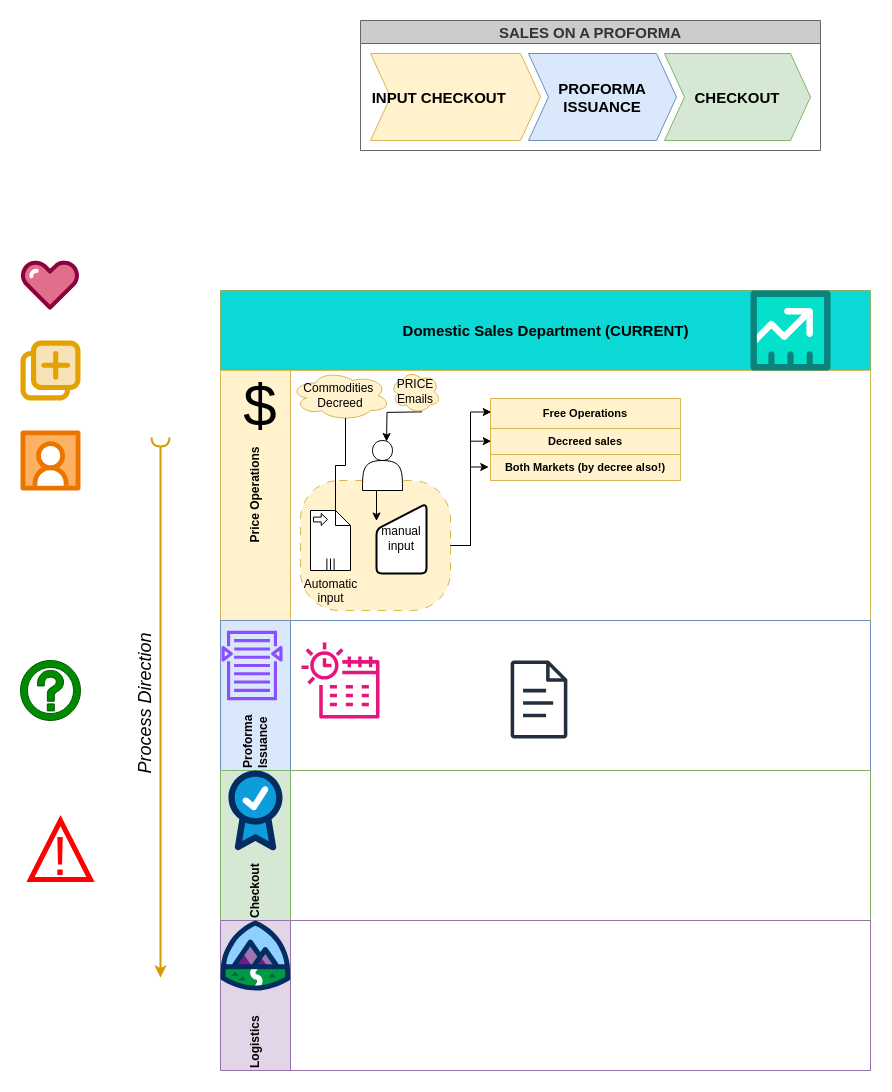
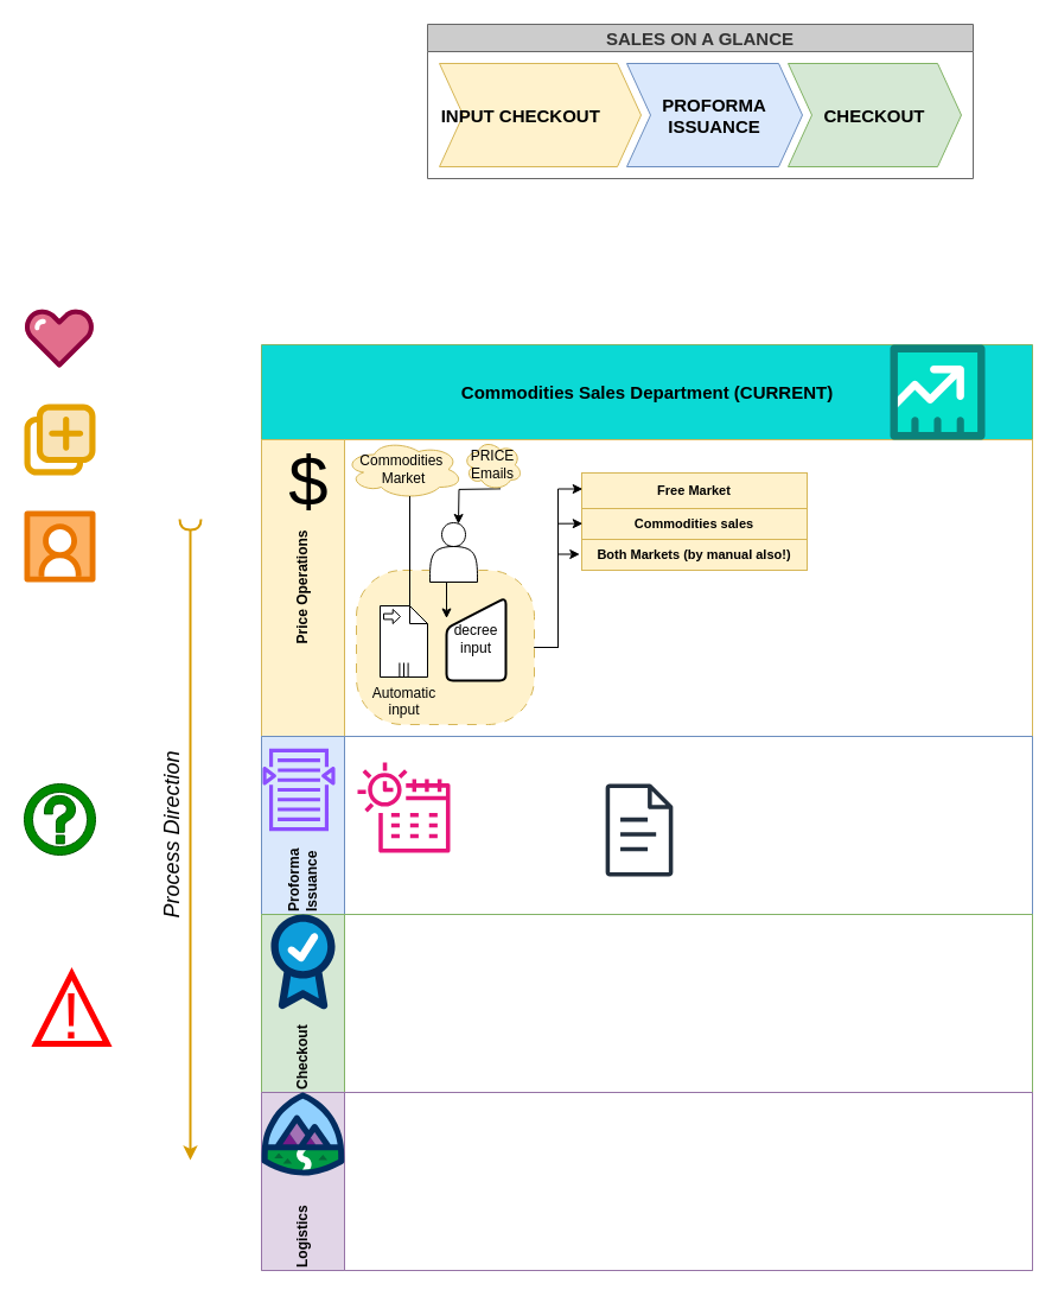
  <mxCell id="0" />
  <mxCell id="1" parent="0" />
- <mxCell id="2" value="Domestic Sales Department (CURRENT)" style="swimlane;html=1;childLayout=stackLayout;horizontal=1;startSize=80;horizontalStack=0;rounded=0;shadow=0;labelBackgroundColor=none;strokeWidth=1;fontFamily=Helvetica;fontSize=15;align=center;fillColor=#0BD9D5;strokeColor=#82b366;" parent="1" vertex="1"><mxGeometry x="220" y="290" width="650" height="780" as="geometry" /></mxCell>
+ <mxCell id="2" value="Commodities Sales Department (CURRENT)" style="swimlane;html=1;childLayout=stackLayout;horizontal=1;startSize=80;horizontalStack=0;rounded=0;shadow=0;labelBackgroundColor=none;strokeWidth=1;fontFamily=Helvetica;fontSize=15;align=center;fillColor=#0BD9D5;strokeColor=#82b366;" parent="1" vertex="1"><mxGeometry x="220" y="290" width="650" height="780" as="geometry" /></mxCell>
  <mxCell id="3" value="Price Operations" style="swimlane;html=1;startSize=70;horizontal=0;fillColor=#fff2cc;strokeColor=#d6b656;swimlaneFillColor=none;glass=0;rounded=0;shadow=0;" parent="2" vertex="1"><mxGeometry y="80" width="650" height="250" as="geometry" /></mxCell>
  <mxCell id="4" value="" style="rounded=1;whiteSpace=wrap;html=1;dashed=1;dashPattern=8 8;fillColor=#fff2cc;strokeColor=#d6b656;arcSize=30;" vertex="1" parent="3"><mxGeometry x="80" y="110" width="150" height="130" as="geometry" /></mxCell>
- <mxCell id="5" value="Commodities&amp;nbsp;&lt;div&gt;Decreed&lt;/div&gt;" style="ellipse;shape=cloud;whiteSpace=wrap;html=1;align=center;fillColor=#fff2cc;strokeColor=#d6b656;" vertex="1" parent="3"><mxGeometry x="70" width="100" height="50" as="geometry" /></mxCell>
+ <mxCell id="5" value="Commodities&amp;nbsp;&lt;div&gt;Market&lt;/div&gt;" style="ellipse;shape=cloud;whiteSpace=wrap;html=1;align=center;fillColor=#fff2cc;strokeColor=#d6b656;" vertex="1" parent="3"><mxGeometry x="70" width="100" height="50" as="geometry" /></mxCell>
  <mxCell id="6" style="edgeStyle=orthogonalEdgeStyle;rounded=0;orthogonalLoop=1;jettySize=auto;html=1;exitX=0.5;exitY=1;exitDx=0;exitDy=0;entryX=0;entryY=0.25;entryDx=0;entryDy=0;" edge="1" parent="3" source="7" target="11"><mxGeometry relative="1" as="geometry" /></mxCell>
  <mxCell id="7" value="" style="shape=actor;whiteSpace=wrap;html=1;" vertex="1" parent="3"><mxGeometry x="142" y="70" width="40" height="50" as="geometry" /></mxCell>
  <mxCell id="8" style="edgeStyle=orthogonalEdgeStyle;rounded=0;orthogonalLoop=1;jettySize=auto;html=1;exitX=0.55;exitY=0.95;exitDx=0;exitDy=0;exitPerimeter=0;entryX=0.5;entryY=0;entryDx=0;entryDy=0;" edge="1" parent="3"><mxGeometry relative="1" as="geometry"><mxPoint x="201.5" y="41.375" as="sourcePoint" /><mxPoint x="166" y="71" as="targetPoint" /></mxGeometry></mxCell>
  <mxCell id="9" value="&lt;div&gt;PRICE&lt;/div&gt;&lt;div&gt;Emails&lt;/div&gt;" style="ellipse;shape=cloud;whiteSpace=wrap;html=1;align=center;fillColor=#fff2cc;strokeColor=#d6b656;" vertex="1" parent="3"><mxGeometry x="170" width="50" height="42.5" as="geometry" /></mxCell>
- <mxCell id="10" value="Automatic&lt;div&gt;input&lt;/div&gt;" style="shape=mxgraph.bpmn.data;labelPosition=center;verticalLabelPosition=bottom;align=center;verticalAlign=top;size=15;html=1;bpmnTransferType=input;isCollection=1;" vertex="1" parent="3"><mxGeometry x="90" y="140" width="40" height="60" as="geometry" /></mxCell>
- <mxCell id="11" value="manual&lt;div&gt;input&lt;/div&gt;" style="html=1;strokeWidth=2;shape=manualInput;whiteSpace=wrap;rounded=1;size=26;arcSize=11;" vertex="1" parent="3"><mxGeometry x="156" y="133" width="50" height="70" as="geometry" /></mxCell>
+ <mxCell id="10" value="Automatic&lt;div&gt;input&lt;/div&gt;" style="shape=mxgraph.bpmn.data;labelPosition=center;verticalLabelPosition=bottom;align=center;verticalAlign=top;size=15;html=1;bpmnTransferType=input;isCollection=1;" vertex="1" parent="3"><mxGeometry x="100" y="140" width="40" height="60" as="geometry" /></mxCell>
+ <mxCell id="11" value="decree&lt;div&gt;input&lt;/div&gt;" style="html=1;strokeWidth=2;shape=manualInput;whiteSpace=wrap;rounded=1;size=26;arcSize=11;" vertex="1" parent="3"><mxGeometry x="156" y="133" width="50" height="70" as="geometry" /></mxCell>
  <mxCell id="12" style="edgeStyle=orthogonalEdgeStyle;rounded=0;orthogonalLoop=1;jettySize=auto;html=1;exitX=0.55;exitY=0.95;exitDx=0;exitDy=0;exitPerimeter=0;entryX=0;entryY=0;entryDx=25;entryDy=0;entryPerimeter=0;endArrow=none;" edge="1" parent="3" source="5" target="10"><mxGeometry relative="1" as="geometry" /></mxCell>
  <mxCell id="13" value="$" style="text;html=1;align=center;verticalAlign=middle;whiteSpace=wrap;rounded=0;fontSize=60;" vertex="1" parent="3"><mxGeometry x="10" y="20" width="60" height="30" as="geometry" /></mxCell>
  <mxCell id="14" value="" style="group;fillColor=#fff2cc;strokeColor=#d6b656;" vertex="1" connectable="0" parent="3"><mxGeometry x="270" y="28" width="190" height="82" as="geometry" /></mxCell>
- <mxCell id="15" value="Free Operations" style="strokeColor=inherit;fillColor=inherit;gradientColor=inherit;strokeWidth=1;shadow=0;dashed=0;align=center;html=1;shape=mxgraph.mockup.containers.rrect;rSize=0;fontSize=11;fontColor=#000000;fontStyle=1;resizeWidth=1;whiteSpace=wrap;" vertex="1" parent="14"><mxGeometry width="190" height="30" as="geometry" /></mxCell>
- <mxCell id="16" value="Decreed sales" style="strokeColor=inherit;fillColor=inherit;gradientColor=inherit;strokeWidth=1;shadow=0;dashed=0;align=center;html=1;shape=mxgraph.mockup.containers.rrect;rSize=0;fontSize=11;fontColor=#000000;fontStyle=1;resizeWidth=1;whiteSpace=wrap;" vertex="1" parent="14"><mxGeometry y="30" width="190" height="26" as="geometry" /></mxCell>
- <mxCell id="17" value="Both Markets (by decree also!)" style="strokeColor=inherit;fillColor=inherit;gradientColor=inherit;strokeWidth=1;shadow=0;dashed=0;align=center;html=1;shape=mxgraph.mockup.containers.rrect;rSize=0;fontSize=11;fontColor=#000000;fontStyle=1;resizeWidth=1;whiteSpace=wrap;" vertex="1" parent="14"><mxGeometry y="56" width="190" height="26" as="geometry" /></mxCell>
+ <mxCell id="15" value="Free Market" style="strokeColor=inherit;fillColor=inherit;gradientColor=inherit;strokeWidth=1;shadow=0;dashed=0;align=center;html=1;shape=mxgraph.mockup.containers.rrect;rSize=0;fontSize=11;fontColor=#000000;fontStyle=1;resizeWidth=1;whiteSpace=wrap;" vertex="1" parent="14"><mxGeometry width="190" height="30" as="geometry" /></mxCell>
+ <mxCell id="16" value="Commodities sales" style="strokeColor=inherit;fillColor=inherit;gradientColor=inherit;strokeWidth=1;shadow=0;dashed=0;align=center;html=1;shape=mxgraph.mockup.containers.rrect;rSize=0;fontSize=11;fontColor=#000000;fontStyle=1;resizeWidth=1;whiteSpace=wrap;" vertex="1" parent="14"><mxGeometry y="30" width="190" height="26" as="geometry" /></mxCell>
+ <mxCell id="17" value="Both Markets (by manual also!)" style="strokeColor=inherit;fillColor=inherit;gradientColor=inherit;strokeWidth=1;shadow=0;dashed=0;align=center;html=1;shape=mxgraph.mockup.containers.rrect;rSize=0;fontSize=11;fontColor=#000000;fontStyle=1;resizeWidth=1;whiteSpace=wrap;" vertex="1" parent="14"><mxGeometry y="56" width="190" height="26" as="geometry" /></mxCell>
  <mxCell id="18" style="edgeStyle=orthogonalEdgeStyle;rounded=0;orthogonalLoop=1;jettySize=auto;html=1;exitX=1;exitY=0.5;exitDx=0;exitDy=0;entryX=0.004;entryY=0.45;entryDx=0;entryDy=0;entryPerimeter=0;" edge="1" parent="3" source="4" target="15"><mxGeometry relative="1" as="geometry" /></mxCell>
  <mxCell id="19" style="edgeStyle=orthogonalEdgeStyle;rounded=0;orthogonalLoop=1;jettySize=auto;html=1;exitX=1;exitY=0.5;exitDx=0;exitDy=0;entryX=0.004;entryY=0.487;entryDx=0;entryDy=0;entryPerimeter=0;" edge="1" parent="3" source="4" target="16"><mxGeometry relative="1" as="geometry" /></mxCell>
  <mxCell id="20" style="edgeStyle=orthogonalEdgeStyle;rounded=0;orthogonalLoop=1;jettySize=auto;html=1;exitX=1;exitY=0.5;exitDx=0;exitDy=0;entryX=-0.009;entryY=0.481;entryDx=0;entryDy=0;entryPerimeter=0;" edge="1" parent="3" source="4" target="17"><mxGeometry relative="1" as="geometry" /></mxCell>
  <mxCell id="21" value="Proforma&amp;nbsp;&lt;div&gt;Issuance&lt;/div&gt;" style="swimlane;html=1;startSize=70;horizontal=0;fillColor=#dae8fc;strokeColor=#6c8ebf;align=left;" parent="2" vertex="1"><mxGeometry y="330" width="650" height="150" as="geometry" /></mxCell>
  <mxCell id="22" value="" style="group" vertex="1" connectable="0" parent="21"><mxGeometry x="81" y="21" width="78" height="108" as="geometry" /></mxCell>
  <mxCell id="23" value="" style="sketch=0;outlineConnect=0;fontColor=#232F3E;gradientColor=none;fillColor=#E7157B;strokeColor=none;dashed=0;verticalLabelPosition=bottom;verticalAlign=top;align=center;html=1;fontSize=12;fontStyle=0;aspect=fixed;pointerEvents=1;shape=mxgraph.aws4.eventbridge_scheduler;" vertex="1" parent="22"><mxGeometry width="78" height="78" as="geometry" /></mxCell>
  <mxCell id="24" value="" style="sketch=0;outlineConnect=0;fontColor=#232F3E;gradientColor=none;fillColor=#8C4FFF;strokeColor=none;dashed=0;verticalLabelPosition=bottom;verticalAlign=top;align=center;html=1;fontSize=12;fontStyle=0;aspect=fixed;pointerEvents=1;shape=mxgraph.aws4.search_documents;" vertex="1" parent="21"><mxGeometry x="1" y="10" width="61.03" height="70" as="geometry" /></mxCell>
  <mxCell id="25" value="" style="sketch=0;outlineConnect=0;fontColor=#232F3E;gradientColor=none;fillColor=#232F3D;strokeColor=none;dashed=0;verticalLabelPosition=bottom;verticalAlign=top;align=center;html=1;fontSize=12;fontStyle=0;aspect=fixed;pointerEvents=1;shape=mxgraph.aws4.document;" vertex="1" parent="21"><mxGeometry x="290" y="40" width="57" height="78" as="geometry" /></mxCell>
  <mxCell id="26" value="Checkout" style="swimlane;html=1;startSize=70;horizontal=0;fillColor=#d5e8d4;strokeColor=#82b366;align=left;" vertex="1" parent="2"><mxGeometry y="480" width="650" height="150" as="geometry" /></mxCell>
  <mxCell id="27" value="" style="verticalLabelPosition=bottom;aspect=fixed;html=1;shape=mxgraph.salesforce.success;" vertex="1" parent="26"><mxGeometry x="7.8" width="54.4" height="80" as="geometry" /></mxCell>
  <mxCell id="28" value="Logistics" style="swimlane;html=1;startSize=70;horizontal=0;fillColor=#e1d5e7;strokeColor=#9673a6;verticalAlign=middle;align=left;" parent="2" vertex="1"><mxGeometry y="630" width="650" height="150" as="geometry" /></mxCell>
  <mxCell id="29" value="" style="verticalLabelPosition=bottom;aspect=fixed;html=1;shape=mxgraph.salesforce.learning;" vertex="1" parent="28"><mxGeometry width="70" height="70" as="geometry" /></mxCell>
  <mxCell id="30" value="" style="endArrow=classic;html=1;rounded=0;strokeWidth=2;startArrow=halfCircle;startFill=0;fillColor=#ffe6cc;strokeColor=#d79b00;" edge="1" parent="1"><mxGeometry width="50" height="50" relative="1" as="geometry"><mxPoint x="160" y="437" as="sourcePoint" /><mxPoint x="160" y="977" as="targetPoint" /></mxGeometry></mxCell>
  <mxCell id="31" value="Process Direction" style="edgeLabel;html=1;align=center;verticalAlign=bottom;resizable=0;points=[];horizontal=0;fontSize=18;fontStyle=2" vertex="1" connectable="0" parent="30"><mxGeometry x="-0.01" y="-3" relative="1" as="geometry"><mxPoint as="offset" /></mxGeometry></mxCell>
- <mxCell id="32" value="SALES ON A PROFORMA" style="swimlane;childLayout=stackLayout;horizontal=1;fillColor=#CCCCCC;horizontalStack=1;resizeParent=1;resizeParentMax=0;resizeLast=0;collapsible=0;strokeColor=#666666;stackBorder=10;stackSpacing=-12;resizable=1;align=center;points=[];whiteSpace=wrap;html=1;rounded=0;shadow=0;strokeWidth=1;verticalAlign=middle;fontFamily=Helvetica;fontSize=15;fontColor=#333333;fontStyle=1;labelBackgroundColor=none;" vertex="1" parent="1"><mxGeometry x="360" y="20" width="460" height="130" as="geometry" /></mxCell>
+ <mxCell id="32" value="SALES ON A GLANCE" style="swimlane;childLayout=stackLayout;horizontal=1;fillColor=#CCCCCC;horizontalStack=1;resizeParent=1;resizeParentMax=0;resizeLast=0;collapsible=0;strokeColor=#666666;stackBorder=10;stackSpacing=-12;resizable=1;align=center;points=[];whiteSpace=wrap;html=1;rounded=0;shadow=0;strokeWidth=1;verticalAlign=middle;fontFamily=Helvetica;fontSize=15;fontColor=#333333;fontStyle=1;labelBackgroundColor=none;" vertex="1" parent="1"><mxGeometry x="360" y="20" width="460" height="130" as="geometry" /></mxCell>
  <mxCell id="33" value="INPUT CHECKOUT&lt;span style=&quot;white-space: pre;&quot;&gt;&#09;&lt;/span&gt;" style="shape=step;perimeter=stepPerimeter;fixedSize=1;points=[];whiteSpace=wrap;html=1;fillColor=#fff2cc;strokeColor=#d6b656;rounded=0;shadow=0;strokeWidth=1;align=center;verticalAlign=middle;fontFamily=Helvetica;fontSize=15;fontStyle=1;labelBackgroundColor=none;" vertex="1" parent="32"><mxGeometry x="10" y="33" width="170" height="87" as="geometry" /></mxCell>
  <mxCell id="34" value="PROFORMA&lt;div&gt;ISSUANCE&lt;/div&gt;" style="shape=step;perimeter=stepPerimeter;fixedSize=1;points=[];whiteSpace=wrap;html=1;rounded=0;shadow=0;strokeColor=#6c8ebf;strokeWidth=1;align=center;verticalAlign=middle;fontFamily=Helvetica;fontSize=15;fontStyle=1;labelBackgroundColor=none;fillColor=#dae8fc;" vertex="1" parent="32"><mxGeometry x="168" y="33" width="148" height="87" as="geometry" /></mxCell>
  <mxCell id="35" value="CHECKOUT" style="shape=step;perimeter=stepPerimeter;fixedSize=1;points=[];whiteSpace=wrap;html=1;rounded=0;shadow=0;strokeColor=#82b366;strokeWidth=1;align=center;verticalAlign=middle;fontFamily=Helvetica;fontSize=15;fontStyle=1;labelBackgroundColor=none;fillColor=#d5e8d4;" vertex="1" parent="32"><mxGeometry x="304" y="33" width="146" height="87" as="geometry" /></mxCell>
  <mxCell id="36" value="" style="verticalLabelPosition=bottom;aspect=fixed;html=1;shape=mxgraph.salesforce.partners;" vertex="1" parent="1"><mxGeometry x="20" y="340" width="60" height="60" as="geometry" /></mxCell>
  <mxCell id="37" value="" style="verticalLabelPosition=bottom;aspect=fixed;html=1;shape=mxgraph.salesforce.social_studio;" vertex="1" parent="1"><mxGeometry x="20" y="430" width="60" height="60" as="geometry" /></mxCell>
  <mxCell id="38" value="" style="verticalLabelPosition=bottom;aspect=fixed;html=1;shape=mxgraph.salesforce.service;" vertex="1" parent="1"><mxGeometry x="20" y="260" width="60" height="49.2" as="geometry" /></mxCell>
  <mxCell id="39" value="" style="verticalLabelPosition=bottom;aspect=fixed;html=1;shape=mxgraph.salesforce.sales;" vertex="1" parent="1"><mxGeometry x="750" y="290" width="80" height="80" as="geometry" /></mxCell>
  <mxCell id="40" value="" style="shape=mxgraph.signs.travel.information_1;html=1;pointerEvents=1;verticalLabelPosition=bottom;verticalAlign=top;align=center;sketch=0;fillColor=#008a00;strokeColor=#005700;fontColor=#ffffff;" vertex="1" parent="1"><mxGeometry x="20" y="660" width="60" height="60" as="geometry" /></mxCell>
  <mxCell id="41" value="" style="group" vertex="1" connectable="0" parent="1"><mxGeometry x="30" y="820" width="60" height="59" as="geometry" /></mxCell>
  <mxCell id="42" value="" style="triangle;whiteSpace=wrap;html=1;rotation=-90;strokeWidth=5;movable=1;resizable=1;rotatable=1;deletable=1;editable=1;locked=0;connectable=1;fillColor=none;fontColor=#ffffff;strokeColor=#FF0000;" vertex="1" parent="41"><mxGeometry x="0.5" y="-0.5" width="59" height="60" as="geometry" /></mxCell>
  <mxCell id="43" value="!" style="text;html=1;align=center;verticalAlign=middle;whiteSpace=wrap;rounded=0;fontSize=56;movable=1;resizable=1;rotatable=1;deletable=1;editable=1;locked=0;connectable=1;fillColor=none;fontColor=#FF0000;strokeColor=none;" vertex="1" parent="41"><mxGeometry x="3.553e-15" y="20" width="60" height="30" as="geometry" /></mxCell>
